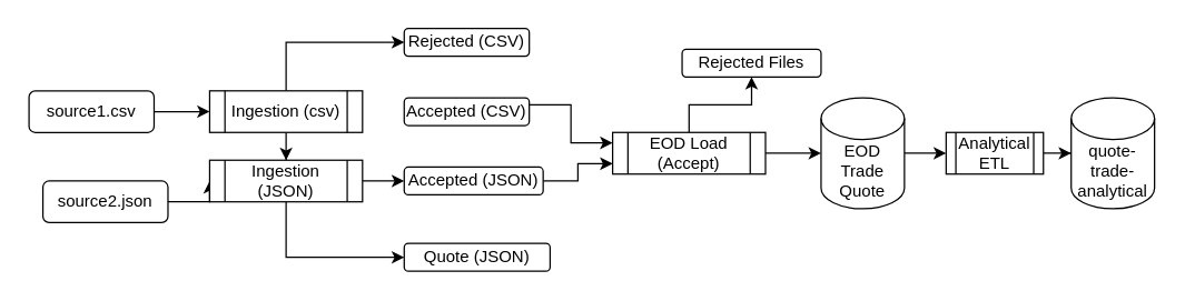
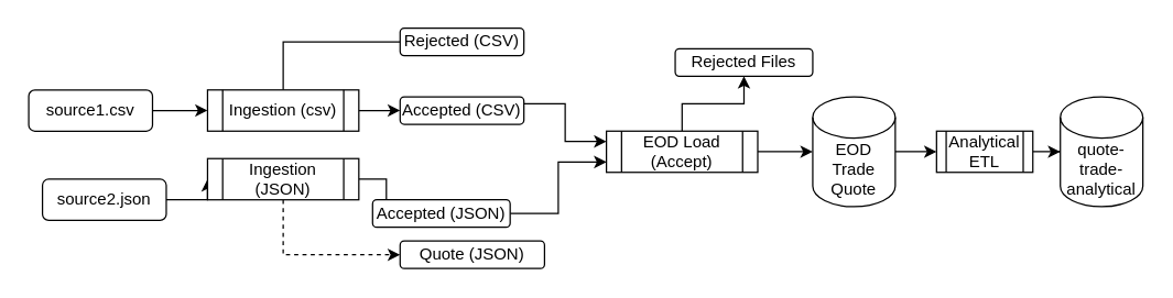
  <mxCell id="0" />
  <mxCell id="1" parent="0" />
  <mxCell id="2" style="edgeStyle=orthogonalEdgeStyle;rounded=0;orthogonalLoop=1;jettySize=auto;html=1;exitX=1;exitY=0.5;exitDx=0;exitDy=0;entryX=0;entryY=0.5;entryDx=0;entryDy=0;" parent="1" source="3" target="6" edge="1"><mxGeometry relative="1" as="geometry" /></mxCell>
  <mxCell id="3" value="source1.csv" style="rounded=1;whiteSpace=wrap;html=1;" parent="1" vertex="1"><mxGeometry x="20" y="65" width="90" height="30" as="geometry" /></mxCell>
- <mxCell id="4" value="" style="edgeStyle=orthogonalEdgeStyle;rounded=0;orthogonalLoop=1;jettySize=auto;html=1;" edge="1" parent="1" source="6" target="19"><mxGeometry relative="1" as="geometry" /></mxCell>
- <mxCell id="5" style="edgeStyle=orthogonalEdgeStyle;rounded=0;orthogonalLoop=1;jettySize=auto;html=1;entryX=0;entryY=0.5;entryDx=0;entryDy=0;exitX=0.5;exitY=0;exitDx=0;exitDy=0;" edge="1" parent="1" source="6" target="11"><mxGeometry relative="1" as="geometry" /></mxCell>
+ <mxCell id="4" value="" style="edgeStyle=orthogonalEdgeStyle;rounded=0;orthogonalLoop=1;jettySize=auto;html=1;" edge="1" parent="1" source="6" target="24"><mxGeometry relative="1" as="geometry" /></mxCell>
+ <mxCell id="5" style="edgeStyle=orthogonalEdgeStyle;rounded=0;orthogonalLoop=1;jettySize=auto;html=1;entryX=0;entryY=0.5;entryDx=0;entryDy=0;exitX=0.5;exitY=0;exitDx=0;exitDy=0;endArrow=none;" edge="1" parent="1" source="6" target="11"><mxGeometry relative="1" as="geometry" /></mxCell>
  <mxCell id="6" value="Ingestion (csv)" style="shape=process;whiteSpace=wrap;html=1;backgroundOutline=1;" parent="1" vertex="1"><mxGeometry x="150" y="65" width="110" height="30" as="geometry" /></mxCell>
  <mxCell id="7" value="" style="edgeStyle=orthogonalEdgeStyle;rounded=0;orthogonalLoop=1;jettySize=auto;html=1;" edge="1" parent="1" source="9" target="10"><mxGeometry relative="1" as="geometry" /></mxCell>
  <mxCell id="8" value="" style="edgeStyle=orthogonalEdgeStyle;rounded=0;orthogonalLoop=1;jettySize=auto;html=1;" edge="1" parent="1" source="9"><mxGeometry relative="1" as="geometry"><mxPoint x="590" y="110" as="targetPoint" /></mxGeometry></mxCell>
  <mxCell id="9" value="EOD Load (Accept)" style="shape=process;whiteSpace=wrap;html=1;backgroundOutline=1;" parent="1" vertex="1"><mxGeometry x="440" y="95" width="110" height="30" as="geometry" /></mxCell>
  <mxCell id="10" value="Rejected Files" style="rounded=1;whiteSpace=wrap;html=1;" parent="1" vertex="1"><mxGeometry x="490" y="35" width="100" height="20" as="geometry" /></mxCell>
  <mxCell id="11" value="Rejected (CSV)" style="rounded=1;whiteSpace=wrap;html=1;" parent="1" vertex="1"><mxGeometry x="290" y="20" width="90" height="20" as="geometry" /></mxCell>
  <mxCell id="12" value="" style="edgeStyle=orthogonalEdgeStyle;rounded=0;orthogonalLoop=1;jettySize=auto;html=1;" parent="1" source="13" target="22" edge="1"><mxGeometry relative="1" as="geometry" /></mxCell>
  <mxCell id="13" value="EOD Trade Quote" style="shape=cylinder3;whiteSpace=wrap;html=1;boundedLbl=1;backgroundOutline=1;size=15;" parent="1" vertex="1"><mxGeometry x="590" y="70" width="60" height="80" as="geometry" /></mxCell>
  <mxCell id="14" style="edgeStyle=orthogonalEdgeStyle;rounded=0;orthogonalLoop=1;jettySize=auto;html=1;exitX=1;exitY=0.5;exitDx=0;exitDy=0;entryX=0;entryY=0.5;entryDx=0;entryDy=0;" parent="1" source="15" target="19" edge="1"><mxGeometry relative="1" as="geometry" /></mxCell>
  <mxCell id="15" value="source2.json" style="rounded=1;whiteSpace=wrap;html=1;" parent="1" vertex="1"><mxGeometry x="30" y="130" width="90" height="30" as="geometry" /></mxCell>
  <mxCell id="16" value="quote-trade-analytical" style="shape=cylinder3;whiteSpace=wrap;html=1;boundedLbl=1;backgroundOutline=1;size=15;" parent="1" vertex="1"><mxGeometry x="770" y="70" width="60" height="80" as="geometry" /></mxCell>
- <mxCell id="17" style="edgeStyle=orthogonalEdgeStyle;rounded=0;orthogonalLoop=1;jettySize=auto;html=1;exitX=0.5;exitY=1;exitDx=0;exitDy=0;entryX=0;entryY=0.5;entryDx=0;entryDy=0;" edge="1" parent="1" source="19" target="20"><mxGeometry relative="1" as="geometry" /></mxCell>
+ <mxCell id="17" style="edgeStyle=orthogonalEdgeStyle;rounded=0;orthogonalLoop=1;jettySize=auto;html=1;exitX=0.5;exitY=1;exitDx=0;exitDy=0;entryX=0;entryY=0.5;entryDx=0;entryDy=0;dashed=1;" edge="1" parent="1" source="19" target="20"><mxGeometry relative="1" as="geometry" /></mxCell>
  <mxCell id="18" value="" style="edgeStyle=orthogonalEdgeStyle;rounded=0;orthogonalLoop=1;jettySize=auto;html=1;" edge="1" parent="1" source="19" target="26"><mxGeometry relative="1" as="geometry" /></mxCell>
  <mxCell id="19" value="Ingestion (JSON)" style="shape=process;whiteSpace=wrap;html=1;backgroundOutline=1;" parent="1" vertex="1"><mxGeometry x="150" y="115" width="110" height="30" as="geometry" /></mxCell>
  <mxCell id="20" value="Quote (JSON)" style="rounded=1;whiteSpace=wrap;html=1;" parent="1" vertex="1"><mxGeometry x="290" y="175" width="105" height="20" as="geometry" /></mxCell>
  <mxCell id="21" value="" style="edgeStyle=orthogonalEdgeStyle;rounded=0;orthogonalLoop=1;jettySize=auto;html=1;" parent="1" source="22" target="16" edge="1"><mxGeometry relative="1" as="geometry" /></mxCell>
  <mxCell id="22" value="Analytical ETL" style="shape=process;whiteSpace=wrap;html=1;backgroundOutline=1;" parent="1" vertex="1"><mxGeometry x="680" y="95" width="70" height="30" as="geometry" /></mxCell>
  <mxCell id="23" style="edgeStyle=orthogonalEdgeStyle;rounded=0;orthogonalLoop=1;jettySize=auto;html=1;exitX=1;exitY=0.25;exitDx=0;exitDy=0;entryX=0;entryY=0.25;entryDx=0;entryDy=0;" edge="1" parent="1" source="24" target="9"><mxGeometry relative="1" as="geometry" /></mxCell>
  <mxCell id="24" value="Accepted (CSV)" style="rounded=1;whiteSpace=wrap;html=1;" vertex="1" parent="1"><mxGeometry x="290" y="70" width="90" height="20" as="geometry" /></mxCell>
  <mxCell id="25" style="edgeStyle=orthogonalEdgeStyle;rounded=0;orthogonalLoop=1;jettySize=auto;html=1;exitX=1;exitY=0.5;exitDx=0;exitDy=0;entryX=0;entryY=0.75;entryDx=0;entryDy=0;" edge="1" parent="1" source="26" target="9"><mxGeometry relative="1" as="geometry" /></mxCell>
- <mxCell id="26" value="Accepted (JSON)" style="rounded=1;whiteSpace=wrap;html=1;" vertex="1" parent="1"><mxGeometry x="290" y="120" width="100" height="20" as="geometry" /></mxCell>
+ <mxCell id="26" value="Accepted (JSON)" style="rounded=1;whiteSpace=wrap;html=1;" vertex="1" parent="1"><mxGeometry x="270" y="145" width="100" height="20" as="geometry" /></mxCell>
